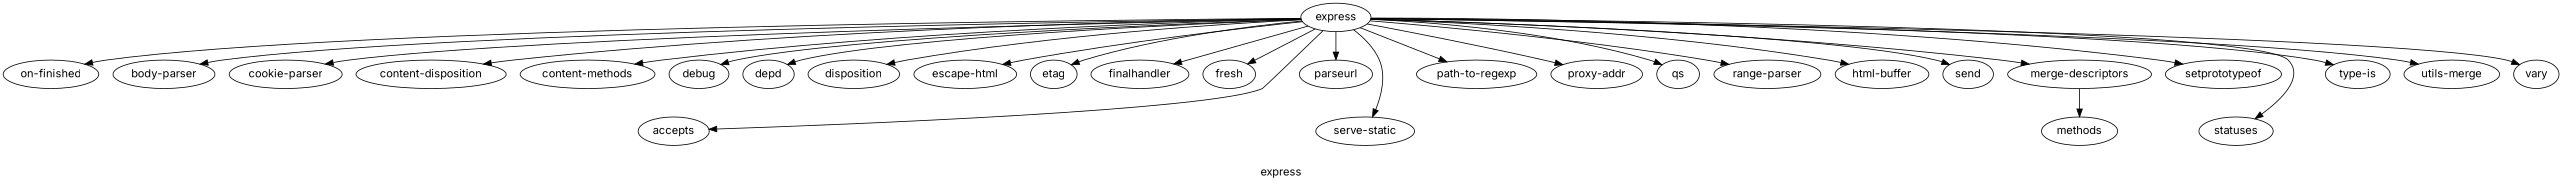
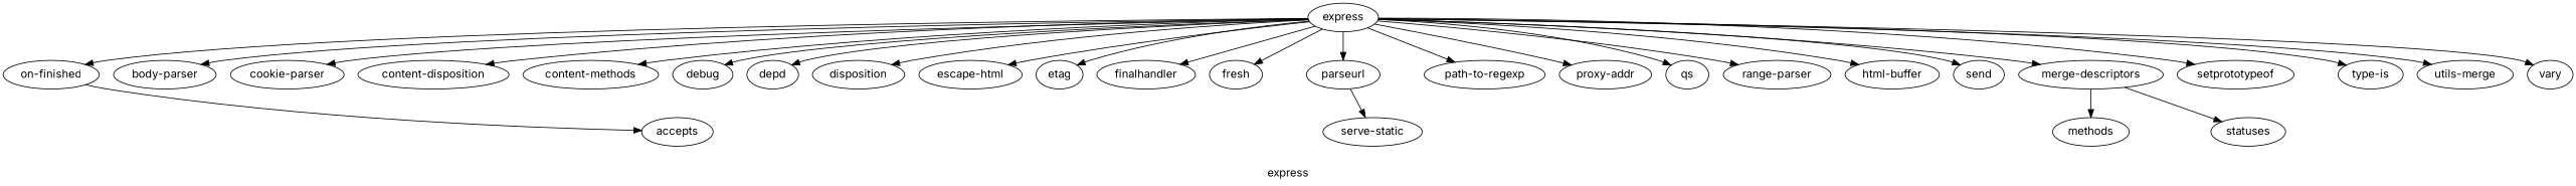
  digraph {
    color=blue
    fontname=Inter
    label=express
    node [fontname=Inter]
    edge [fontname=Inter]
    express
    accepts
    "body-parser"
    "cookie-parser"
    "content-disposition"
    n6 [label="content-methods"]
    debug
    depd
    n9 [label=disposition]
    "escape-html"
    etag
    finalhandler
    fresh
    "merge-descriptors"
    "on-finished"
    parseurl
    "path-to-regexp"
    "proxy-addr"
    qs
    "range-parser"
    n21 [label="html-buffer"]
    send
    "serve-static"
    setprototypeof
    statuses
    "type-is"
    "utils-merge"
    vary
    methods
-   express -> accepts
+   "on-finished" -> accepts
    express -> "body-parser"
    express -> "cookie-parser"
    express -> "content-disposition"
    express -> n6
    express -> debug
    express -> depd
    express -> n9
    express -> "escape-html"
    express -> etag
    express -> finalhandler
    express -> fresh
    express -> "merge-descriptors"
    express -> "on-finished"
    express -> parseurl
    express -> "path-to-regexp"
    express -> "proxy-addr"
    express -> qs
    express -> "range-parser"
    express -> n21
    express -> send
-   express -> "serve-static"
+   parseurl -> "serve-static"
    express -> setprototypeof
-   express -> statuses
+   "merge-descriptors" -> statuses
    express -> "type-is"
    express -> "utils-merge"
    express -> vary
    "merge-descriptors" -> methods
  }
